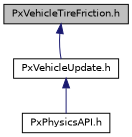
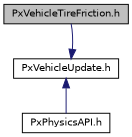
  digraph {
    node [color=black fillcolor=white fontname=Helvetica fontsize=10 shape=record style=filled]
    edge [color=midnightblue dir=back fontname=Helvetica fontsize=10 labelfontname=Helvetica labelfontsize=10 style=solid]
    n1 [fillcolor=grey75 fontcolor=black height=0.2 label="PxVehicleTireFriction.h" width=0.4]
    n2 [height=0.2 label="PxVehicleUpdate.h" width=0.4]
    n3 [height=0.2 label="PxPhysicsAPI.h" width=0.4]
-   n1 -> n2
+   n2 -> n1
    n2 -> n3
  }
